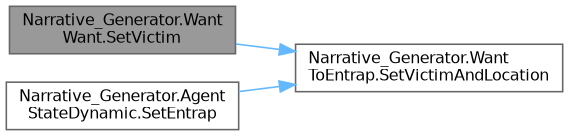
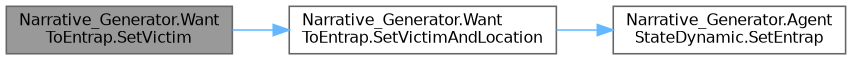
  digraph {
    rankdir=RL
    node [color=grey40 fillcolor=white fontname=Helvetica fontsize=10 shape=box style=filled]
    edge [color=steelblue1 dir=back fontname=Helvetica fontsize=10 labelfontname=Helvetica labelfontsize=10 style=solid]
-   n1 [color=gray40 fillcolor=grey60 fontcolor=black height=0.2 label="Narrative_Generator.Want\lWant.SetVictim" width=0.4]
+   n1 [color=gray40 fillcolor=grey60 fontcolor=black height=0.2 label="Narrative_Generator.Want\lToEntrap.SetVictim" width=0.4]
    n2 [height=0.2 label="Narrative_Generator.Want\lToEntrap.SetVictimAndLocation" width=0.4]
    n3 [height=0.2 label="Narrative_Generator.Agent\lStateDynamic.SetEntrap" width=0.4]
    n2 -> n1
-   n2 -> n3
+   n3 -> n2
  }
